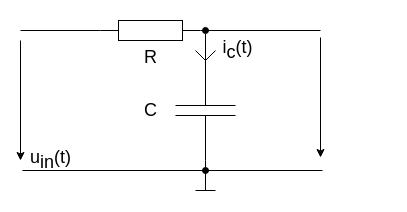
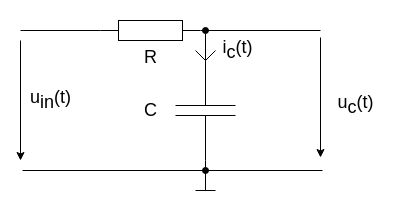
  <mxCell id="0" />
  <mxCell id="1" parent="0" />
  <mxCell id="2" value="R" style="pointerEvents=1;verticalLabelPosition=bottom;shadow=0;dashed=0;align=center;html=1;verticalAlign=top;shape=mxgraph.electrical.resistors.resistor_1;fontSize=18;" parent="1" vertex="1"><mxGeometry x="100" y="20" width="100" height="20" as="geometry" /></mxCell>
  <mxCell id="3" style="edgeStyle=orthogonalEdgeStyle;rounded=0;orthogonalLoop=1;jettySize=auto;html=1;exitX=0;exitY=0.5;exitDx=0;exitDy=0;exitPerimeter=0;endArrow=oval;endFill=1;fontSize=18;" parent="1" source="5" edge="1"><mxGeometry relative="1" as="geometry"><mxPoint x="205" y="30" as="targetPoint" /></mxGeometry></mxCell>
  <mxCell id="4" style="edgeStyle=orthogonalEdgeStyle;rounded=0;orthogonalLoop=1;jettySize=auto;html=1;exitX=1;exitY=0.5;exitDx=0;exitDy=0;exitPerimeter=0;endArrow=oval;endFill=1;fontSize=18;" parent="1" source="5" edge="1"><mxGeometry relative="1" as="geometry"><mxPoint x="205" y="170" as="targetPoint" /></mxGeometry></mxCell>
  <mxCell id="5" value="" style="pointerEvents=1;verticalLabelPosition=bottom;shadow=0;dashed=0;align=center;html=1;verticalAlign=top;shape=mxgraph.electrical.capacitors.capacitor_1;rotation=90;fontSize=18;" parent="1" vertex="1"><mxGeometry x="155" y="80" width="100" height="60" as="geometry" /></mxCell>
  <mxCell id="6" value="" style="endArrow=none;html=1;rounded=0;entryX=0;entryY=0.5;entryDx=0;entryDy=0;entryPerimeter=0;fontSize=18;" parent="1" target="2" edge="1"><mxGeometry width="50" height="50" relative="1" as="geometry"><mxPoint x="20" y="30" as="sourcePoint" /><mxPoint x="360" y="10" as="targetPoint" /></mxGeometry></mxCell>
  <mxCell id="7" value="" style="endArrow=none;html=1;rounded=0;exitX=1;exitY=0.5;exitDx=0;exitDy=0;exitPerimeter=0;fontSize=18;" parent="1" source="2" edge="1"><mxGeometry width="50" height="50" relative="1" as="geometry"><mxPoint x="230" y="29.5" as="sourcePoint" /><mxPoint x="320" y="30" as="targetPoint" /></mxGeometry></mxCell>
  <mxCell id="8" value="" style="endArrow=none;html=1;rounded=0;fontSize=18;" parent="1" edge="1"><mxGeometry width="50" height="50" relative="1" as="geometry"><mxPoint x="22" y="170" as="sourcePoint" /><mxPoint x="322" y="170" as="targetPoint" /></mxGeometry></mxCell>
  <mxCell id="9" value="" style="endArrow=classic;html=1;rounded=0;fontSize=18;" parent="1" edge="1"><mxGeometry width="50" height="50" relative="1" as="geometry"><mxPoint x="20" y="40" as="sourcePoint" /><mxPoint x="20" y="160" as="targetPoint" /></mxGeometry></mxCell>
  <mxCell id="10" value="" style="endArrow=classic;html=1;rounded=0;fontSize=18;" parent="1" edge="1"><mxGeometry width="50" height="50" relative="1" as="geometry"><mxPoint x="320" y="37" as="sourcePoint" /><mxPoint x="320" y="157" as="targetPoint" /></mxGeometry></mxCell>
  <mxCell id="11" value="C" style="text;html=1;align=center;verticalAlign=middle;resizable=0;points=[];autosize=1;strokeColor=none;fillColor=none;fontSize=18;" parent="1" vertex="1"><mxGeometry x="130" y="90" width="40" height="40" as="geometry" /></mxCell>
- <mxCell id="12" value="u&lt;sub style=&quot;font-size: 18px;&quot;&gt;in&lt;/sub&gt;(t)" style="text;html=1;align=center;verticalAlign=middle;resizable=0;points=[];autosize=1;strokeColor=none;fillColor=none;fontSize=18;" parent="1" vertex="1"><mxGeometry x="20" y="140" width="60" height="40" as="geometry" /></mxCell>
+ <mxCell id="12" value="u&lt;sub style=&quot;font-size: 18px;&quot;&gt;in&lt;/sub&gt;(t)" style="text;html=1;align=center;verticalAlign=middle;resizable=0;points=[];autosize=1;strokeColor=none;fillColor=none;fontSize=18;" parent="1" vertex="1"><mxGeometry x="20" y="80" width="60" height="40" as="geometry" /></mxCell>
+ <mxCell id="13" value="u&lt;span style=&quot;font-size: 18px;&quot;&gt;&lt;sub style=&quot;font-size: 18px;&quot;&gt;c&lt;/sub&gt;&lt;/span&gt;(t)" style="text;html=1;align=center;verticalAlign=middle;resizable=0;points=[];autosize=1;strokeColor=none;fillColor=none;fontSize=18;" parent="1" vertex="1"><mxGeometry x="325" y="85" width="60" height="40" as="geometry" /></mxCell>
  <mxCell id="14" value="" style="endArrow=none;html=1;rounded=0;fontSize=18;" parent="1" edge="1"><mxGeometry width="50" height="50" relative="1" as="geometry"><mxPoint x="195" y="190" as="sourcePoint" /><mxPoint x="215" y="190" as="targetPoint" /></mxGeometry></mxCell>
  <mxCell id="15" value="" style="endArrow=none;html=1;rounded=0;fontSize=18;" parent="1" edge="1"><mxGeometry width="50" height="50" relative="1" as="geometry"><mxPoint x="205" y="190" as="sourcePoint" /><mxPoint x="205" y="170" as="targetPoint" /></mxGeometry></mxCell>
  <mxCell id="16" value="" style="endArrow=none;html=1;rounded=0;fontSize=18;" parent="1" edge="1"><mxGeometry width="50" height="50" relative="1" as="geometry"><mxPoint x="195" y="50" as="sourcePoint" /><mxPoint x="215" y="50" as="targetPoint" /><Array as="points"><mxPoint x="205" y="60" /></Array></mxGeometry></mxCell>
  <mxCell id="17" value="i&lt;sub style=&quot;font-size: 18px;&quot;&gt;c&lt;/sub&gt;(t)" style="text;html=1;align=center;verticalAlign=middle;resizable=0;points=[];autosize=1;strokeColor=none;fillColor=none;fontSize=18;" parent="1" vertex="1"><mxGeometry x="212" y="30" width="50" height="40" as="geometry" /></mxCell>
